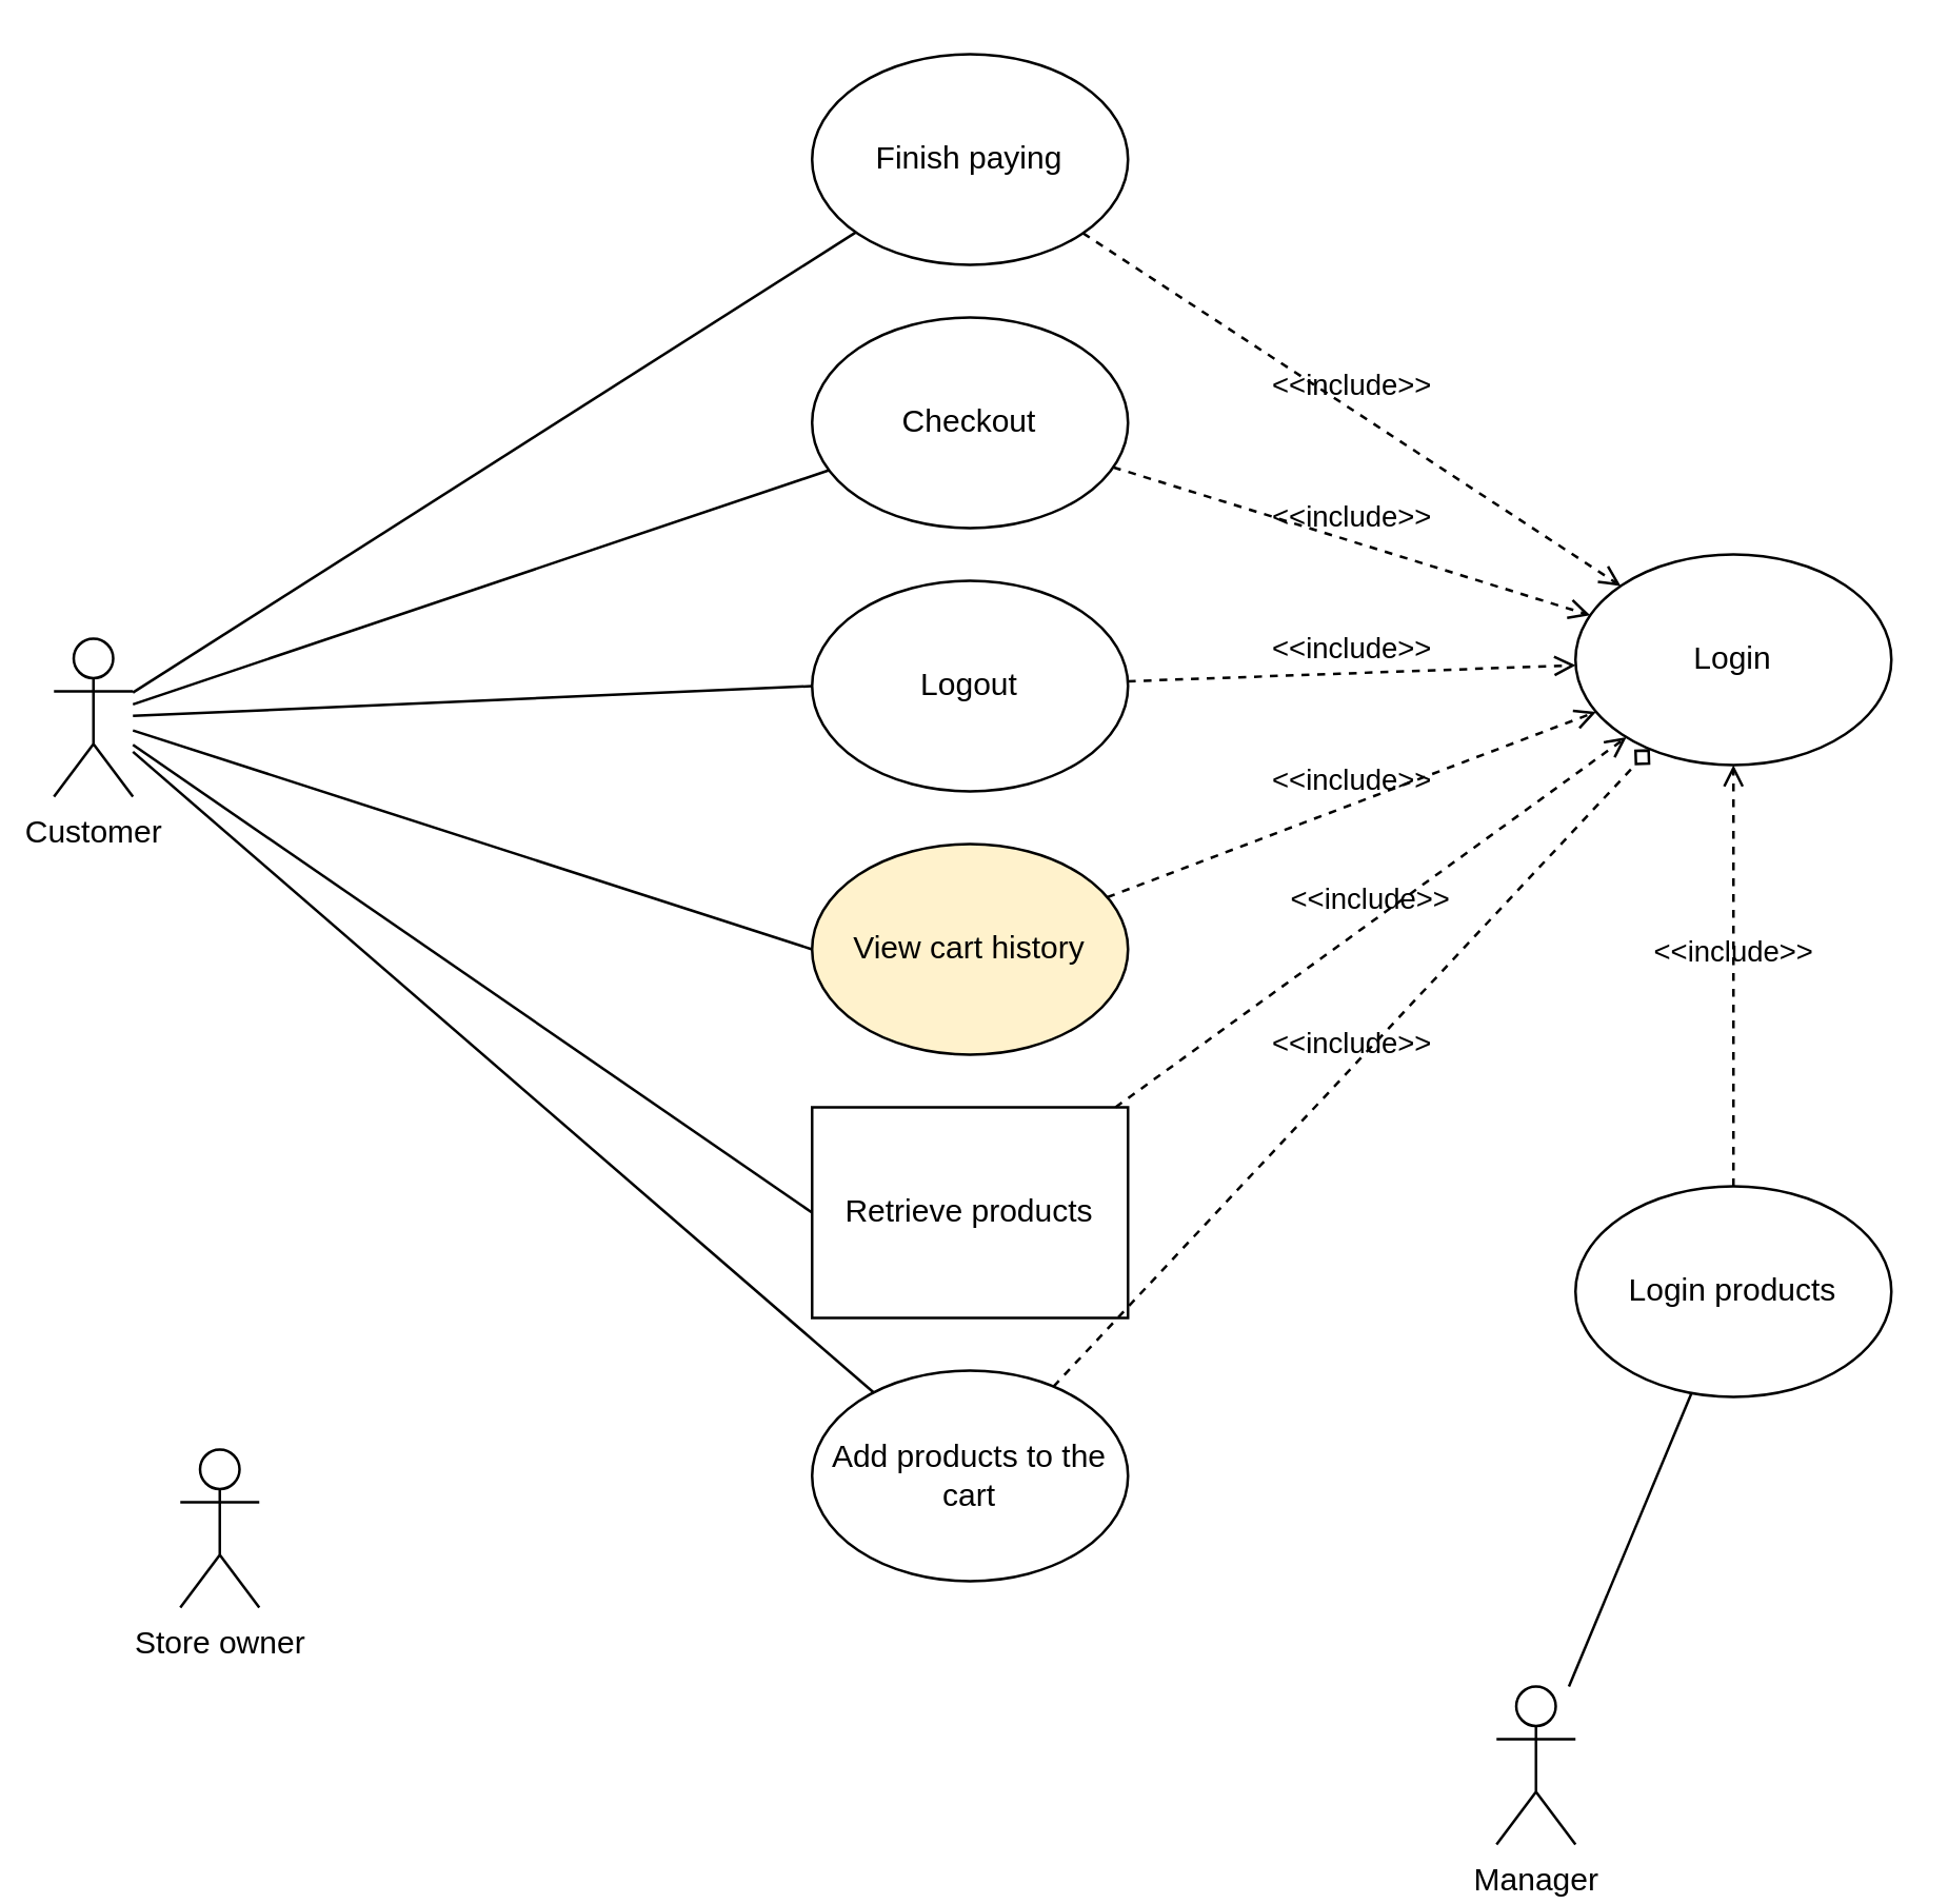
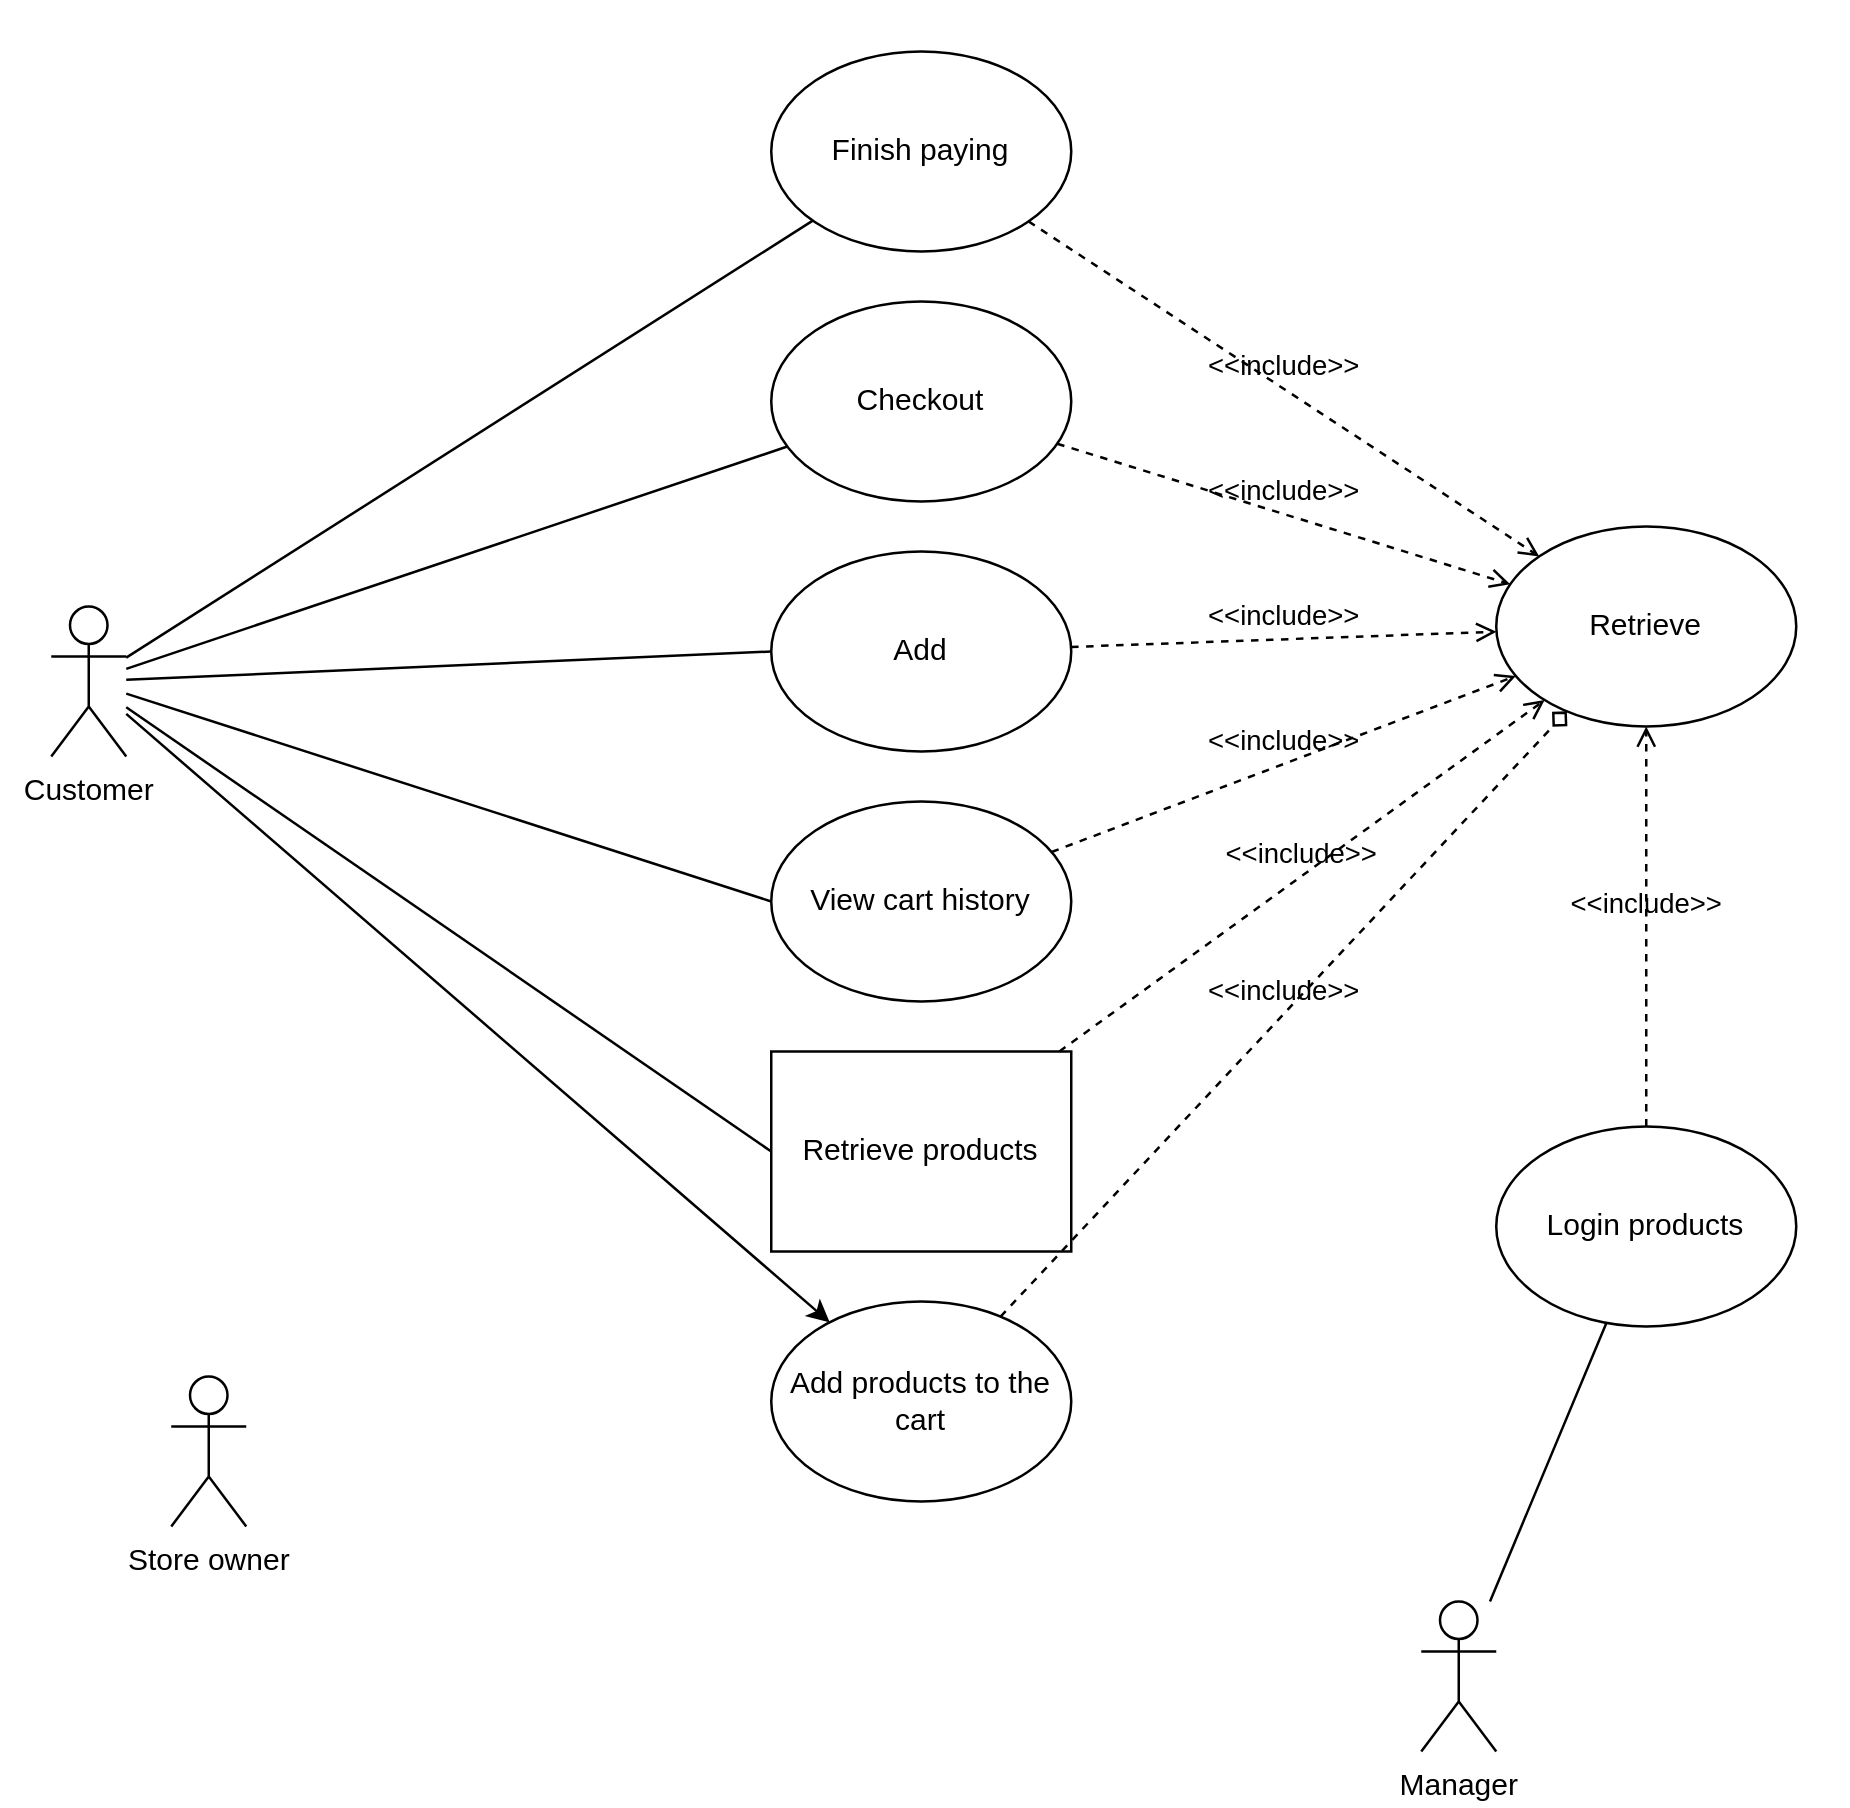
  <mxCell id="0" />
  <mxCell id="1" parent="0" />
  <mxCell id="2" value="Login products" style="ellipse;whiteSpace=wrap;html=1;" parent="1" vertex="1"><mxGeometry x="598" y="450" width="120" height="80" as="geometry" /></mxCell>
  <mxCell id="3" value="Manager" style="shape=umlActor;verticalLabelPosition=bottom;verticalAlign=top;html=1;outlineConnect=0;" parent="1" vertex="1"><mxGeometry x="568" y="640" width="30" height="60" as="geometry" /></mxCell>
  <mxCell id="4" value="Customer" style="shape=umlActor;verticalLabelPosition=bottom;verticalAlign=top;html=1;outlineConnect=0;" parent="1" vertex="1"><mxGeometry x="20" y="242" width="30" height="60" as="geometry" /></mxCell>
  <mxCell id="5" value="" style="endArrow=none;html=1;rounded=0;" parent="1" source="2" target="3" edge="1"><mxGeometry width="50" height="50" relative="1" as="geometry"><mxPoint x="1068" y="382" as="sourcePoint" /><mxPoint x="1118" y="332" as="targetPoint" /></mxGeometry></mxCell>
- <mxCell id="6" value="Logout" style="ellipse;whiteSpace=wrap;html=1;" parent="1" vertex="1"><mxGeometry x="308" y="220" width="120" height="80" as="geometry" /></mxCell>
- <mxCell id="7" value="View cart&amp;nbsp;&lt;span style=&quot;background-color: initial;&quot;&gt;history&lt;/span&gt;" style="ellipse;whiteSpace=wrap;html=1;fillColor=#fff2cc;" parent="1" vertex="1"><mxGeometry x="308" y="320" width="120" height="80" as="geometry" /></mxCell>
+ <mxCell id="6" value="Add" style="ellipse;whiteSpace=wrap;html=1;" parent="1" vertex="1"><mxGeometry x="308" y="220" width="120" height="80" as="geometry" /></mxCell>
+ <mxCell id="7" value="View cart&amp;nbsp;&lt;span style=&quot;background-color: initial;&quot;&gt;history&lt;/span&gt;" style="ellipse;whiteSpace=wrap;html=1;" parent="1" vertex="1"><mxGeometry x="308" y="320" width="120" height="80" as="geometry" /></mxCell>
  <mxCell id="8" value="Checkout" style="ellipse;whiteSpace=wrap;html=1;" parent="1" vertex="1"><mxGeometry x="308" y="120" width="120" height="80" as="geometry" /></mxCell>
- <mxCell id="9" value="Login" style="ellipse;whiteSpace=wrap;html=1;" parent="1" vertex="1"><mxGeometry x="598" y="210" width="120" height="80" as="geometry" /></mxCell>
+ <mxCell id="9" value="Retrieve" style="ellipse;whiteSpace=wrap;html=1;" parent="1" vertex="1"><mxGeometry x="598" y="210" width="120" height="80" as="geometry" /></mxCell>
  <mxCell id="10" value="Retrieve products" style="whiteSpace=wrap;html=1;rounded=0;" parent="1" vertex="1"><mxGeometry x="308" y="420" width="120" height="80" as="geometry" /></mxCell>
  <mxCell id="11" value="" style="endArrow=none;html=1;rounded=0;entryX=0;entryY=0.5;entryDx=0;entryDy=0;" parent="1" target="7" edge="1" source="4"><mxGeometry width="50" height="50" relative="1" as="geometry"><mxPoint x="48" y="260" as="sourcePoint" /><mxPoint x="187" y="870" as="targetPoint" /></mxGeometry></mxCell>
  <mxCell id="12" value="" style="endArrow=none;html=1;rounded=0;entryX=0;entryY=0.5;entryDx=0;entryDy=0;" parent="1" source="4" target="10" edge="1"><mxGeometry width="50" height="50" relative="1" as="geometry"><mxPoint x="38" y="92" as="sourcePoint" /><mxPoint x="165" y="52" as="targetPoint" /></mxGeometry></mxCell>
  <mxCell id="13" value="" style="endArrow=none;html=1;rounded=0;entryX=0;entryY=0.5;entryDx=0;entryDy=0;" parent="1" source="4" target="6" edge="1"><mxGeometry width="50" height="50" relative="1" as="geometry"><mxPoint x="60" y="272" as="sourcePoint" /><mxPoint x="187" y="-420" as="targetPoint" /></mxGeometry></mxCell>
  <mxCell id="14" value="" style="endArrow=none;html=1;rounded=0;" parent="1" target="8" edge="1" source="4"><mxGeometry width="50" height="50" relative="1" as="geometry"><mxPoint x="48" y="260" as="sourcePoint" /><mxPoint x="187" y="-520" as="targetPoint" /></mxGeometry></mxCell>
  <mxCell id="15" value="&amp;lt;&amp;lt;include&amp;gt;&amp;gt;" style="html=1;verticalAlign=bottom;labelBackgroundColor=none;endArrow=open;endFill=0;dashed=1;rounded=0;" parent="1" target="9" edge="1" source="7"><mxGeometry width="160" relative="1" as="geometry"><mxPoint x="658" y="600" as="sourcePoint" /><mxPoint x="387" y="1010" as="targetPoint" /></mxGeometry></mxCell>
  <mxCell id="16" value="Store owner" style="shape=umlActor;verticalLabelPosition=bottom;verticalAlign=top;html=1;outlineConnect=0;" parent="1" vertex="1"><mxGeometry x="68" y="550" width="30" height="60" as="geometry" /></mxCell>
  <mxCell id="17" value="&amp;lt;&amp;lt;include&amp;gt;&amp;gt;" style="html=1;verticalAlign=bottom;labelBackgroundColor=none;endArrow=open;endFill=0;dashed=1;rounded=0;" edge="1" parent="1" source="10" target="9"><mxGeometry width="160" relative="1" as="geometry"><mxPoint x="435" y="458" as="sourcePoint" /><mxPoint x="611" y="422" as="targetPoint" /></mxGeometry></mxCell>
  <mxCell id="18" value="&amp;lt;&amp;lt;include&amp;gt;&amp;gt;" style="html=1;verticalAlign=bottom;labelBackgroundColor=none;endArrow=open;endFill=0;dashed=1;rounded=0;" edge="1" parent="1" source="6" target="9"><mxGeometry width="160" relative="1" as="geometry"><mxPoint x="445" y="468" as="sourcePoint" /><mxPoint x="621" y="432" as="targetPoint" /></mxGeometry></mxCell>
  <mxCell id="19" value="&amp;lt;&amp;lt;include&amp;gt;&amp;gt;" style="html=1;verticalAlign=bottom;labelBackgroundColor=none;endArrow=open;endFill=0;dashed=1;rounded=0;" edge="1" parent="1" source="8" target="9"><mxGeometry width="160" relative="1" as="geometry"><mxPoint x="455" y="478" as="sourcePoint" /><mxPoint x="631" y="442" as="targetPoint" /></mxGeometry></mxCell>
  <mxCell id="20" value="&amp;lt;&amp;lt;include&amp;gt;&amp;gt;" style="html=1;verticalAlign=bottom;labelBackgroundColor=none;endArrow=open;endFill=0;dashed=1;rounded=0;" edge="1" parent="1" source="2" target="9"><mxGeometry width="160" relative="1" as="geometry"><mxPoint x="465" y="488" as="sourcePoint" /><mxPoint x="641" y="452" as="targetPoint" /></mxGeometry></mxCell>
  <mxCell id="21" value="Add products to the cart" style="ellipse;whiteSpace=wrap;html=1;" vertex="1" parent="1"><mxGeometry x="308" y="520" width="120" height="80" as="geometry" /></mxCell>
  <mxCell id="22" value="Finish paying" style="ellipse;whiteSpace=wrap;html=1;" vertex="1" parent="1"><mxGeometry x="308" y="20" width="120" height="80" as="geometry" /></mxCell>
- <mxCell id="23" value="" style="endArrow=none;html=1;rounded=0;" edge="1" parent="1" source="4" target="21"><mxGeometry width="50" height="50" relative="1" as="geometry"><mxPoint x="60" y="292" as="sourcePoint" /><mxPoint x="318" y="470" as="targetPoint" /></mxGeometry></mxCell>
+ <mxCell id="23" value="" style="endArrow=classic;html=1;rounded=0;" edge="1" parent="1" source="4" target="21"><mxGeometry width="50" height="50" relative="1" as="geometry"><mxPoint x="60" y="292" as="sourcePoint" /><mxPoint x="318" y="470" as="targetPoint" /></mxGeometry></mxCell>
  <mxCell id="24" value="" style="endArrow=none;html=1;rounded=0;" edge="1" parent="1" source="4" target="22"><mxGeometry width="50" height="50" relative="1" as="geometry"><mxPoint x="70" y="302" as="sourcePoint" /><mxPoint x="328" y="480" as="targetPoint" /></mxGeometry></mxCell>
  <mxCell id="25" value="&amp;lt;&amp;lt;include&amp;gt;&amp;gt;" style="html=1;verticalAlign=bottom;labelBackgroundColor=none;endArrow=open;endFill=0;dashed=1;rounded=0;" edge="1" parent="1" source="22" target="9"><mxGeometry width="160" relative="1" as="geometry"><mxPoint x="432" y="187" as="sourcePoint" /><mxPoint x="614" y="243" as="targetPoint" /></mxGeometry></mxCell>
  <mxCell id="26" value="&amp;lt;&amp;lt;include&amp;gt;&amp;gt;" style="html=1;verticalAlign=bottom;labelBackgroundColor=none;endArrow=diamond;endFill=0;dashed=1;rounded=0;" edge="1" parent="1" source="21" target="9"><mxGeometry width="160" relative="1" as="geometry"><mxPoint x="442" y="197" as="sourcePoint" /><mxPoint x="624" y="253" as="targetPoint" /></mxGeometry></mxCell>
